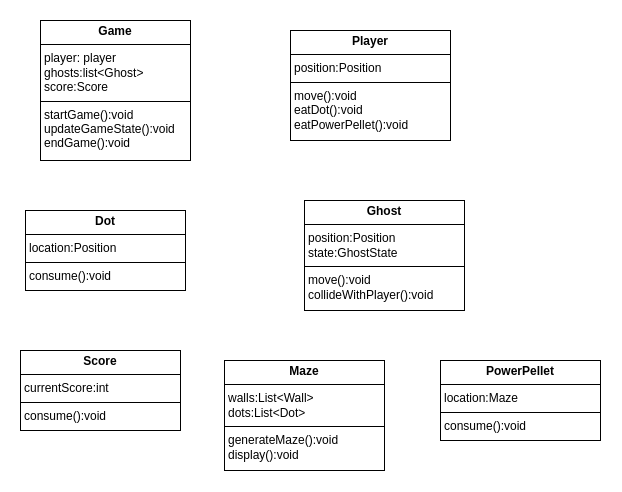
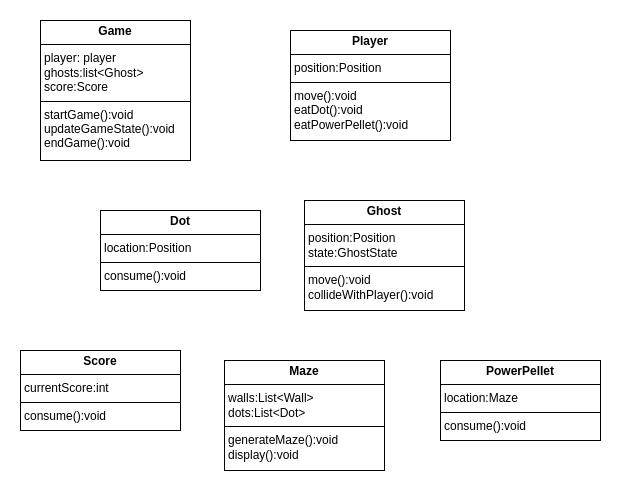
  <mxCell id="0" />
  <mxCell id="1" parent="0" />
  <mxCell id="2" value="&lt;p style=&quot;margin:0px;margin-top:4px;text-align:center;&quot;&gt;&lt;b&gt;Game&lt;/b&gt;&lt;/p&gt;&lt;hr size=&quot;1&quot; style=&quot;border-style:solid;&quot;&gt;&lt;p style=&quot;margin:0px;margin-left:4px;&quot;&gt;player: player&lt;/p&gt;&lt;p style=&quot;margin:0px;margin-left:4px;&quot;&gt;ghosts:list&amp;lt;Ghost&amp;gt;&lt;/p&gt;&lt;p style=&quot;margin:0px;margin-left:4px;&quot;&gt;score:Score&lt;/p&gt;&lt;hr size=&quot;1&quot; style=&quot;border-style:solid;&quot;&gt;&lt;p style=&quot;margin:0px;margin-left:4px;&quot;&gt;startGame():void&lt;/p&gt;&lt;p style=&quot;margin:0px;margin-left:4px;&quot;&gt;updateGameState():void&lt;/p&gt;&lt;p style=&quot;margin:0px;margin-left:4px;&quot;&gt;endGame():void&lt;/p&gt;" style="verticalAlign=top;align=left;overflow=fill;html=1;whiteSpace=wrap;" vertex="1" parent="1"><mxGeometry x="40" y="20" width="150" height="140" as="geometry" /></mxCell>
  <mxCell id="3" value="&lt;p style=&quot;margin:0px;margin-top:4px;text-align:center;&quot;&gt;&lt;b&gt;Player&lt;/b&gt;&lt;/p&gt;&lt;hr size=&quot;1&quot; style=&quot;border-style:solid;&quot;&gt;&lt;p style=&quot;margin:0px;margin-left:4px;&quot;&gt;position:Position&lt;/p&gt;&lt;hr size=&quot;1&quot; style=&quot;border-style:solid;&quot;&gt;&lt;p style=&quot;margin:0px;margin-left:4px;&quot;&gt;move():void&lt;/p&gt;&lt;p style=&quot;margin:0px;margin-left:4px;&quot;&gt;eatDot():void&lt;/p&gt;&lt;p style=&quot;margin:0px;margin-left:4px;&quot;&gt;eatPowerPellet():void&lt;/p&gt;&lt;p style=&quot;margin:0px;margin-left:4px;&quot;&gt;&lt;br&gt;&lt;/p&gt;&lt;p style=&quot;margin:0px;margin-left:4px;&quot;&gt;&lt;br&gt;&lt;/p&gt;" style="verticalAlign=top;align=left;overflow=fill;html=1;whiteSpace=wrap;" vertex="1" parent="1"><mxGeometry x="290" y="30" width="160" height="110" as="geometry" /></mxCell>
- <mxCell id="4" value="&lt;p style=&quot;margin:0px;margin-top:4px;text-align:center;&quot;&gt;&lt;b&gt;Dot&lt;/b&gt;&lt;/p&gt;&lt;hr size=&quot;1&quot; style=&quot;border-style:solid;&quot;&gt;&lt;p style=&quot;margin:0px;margin-left:4px;&quot;&gt;location:Position&lt;/p&gt;&lt;hr size=&quot;1&quot; style=&quot;border-style:solid;&quot;&gt;&lt;p style=&quot;margin:0px;margin-left:4px;&quot;&gt;consume():void&lt;/p&gt;" style="verticalAlign=top;align=left;overflow=fill;html=1;whiteSpace=wrap;" vertex="1" parent="1"><mxGeometry x="25" y="210" width="160" height="80" as="geometry" /></mxCell>
+ <mxCell id="4" value="&lt;p style=&quot;margin:0px;margin-top:4px;text-align:center;&quot;&gt;&lt;b&gt;Dot&lt;/b&gt;&lt;/p&gt;&lt;hr size=&quot;1&quot; style=&quot;border-style:solid;&quot;&gt;&lt;p style=&quot;margin:0px;margin-left:4px;&quot;&gt;location:Position&lt;/p&gt;&lt;hr size=&quot;1&quot; style=&quot;border-style:solid;&quot;&gt;&lt;p style=&quot;margin:0px;margin-left:4px;&quot;&gt;consume():void&lt;/p&gt;" style="verticalAlign=top;align=left;overflow=fill;html=1;whiteSpace=wrap;" vertex="1" parent="1"><mxGeometry x="100" y="210" width="160" height="80" as="geometry" /></mxCell>
  <mxCell id="5" value="&lt;p style=&quot;margin:0px;margin-top:4px;text-align:center;&quot;&gt;&lt;b&gt;Ghost&lt;/b&gt;&lt;/p&gt;&lt;hr size=&quot;1&quot; style=&quot;border-style:solid;&quot;&gt;&lt;p style=&quot;margin:0px;margin-left:4px;&quot;&gt;position:Position&lt;/p&gt;&lt;p style=&quot;margin:0px;margin-left:4px;&quot;&gt;state:GhostState&lt;/p&gt;&lt;hr size=&quot;1&quot; style=&quot;border-style:solid;&quot;&gt;&lt;p style=&quot;margin:0px;margin-left:4px;&quot;&gt;move():void&lt;/p&gt;&lt;p style=&quot;margin:0px;margin-left:4px;&quot;&gt;collideWithPlayer():void&lt;/p&gt;&lt;p style=&quot;margin:0px;margin-left:4px;&quot;&gt;&lt;br&gt;&lt;/p&gt;" style="verticalAlign=top;align=left;overflow=fill;html=1;whiteSpace=wrap;" vertex="1" parent="1"><mxGeometry x="304" y="200" width="160" height="110" as="geometry" /></mxCell>
  <mxCell id="6" value="&lt;p style=&quot;margin:0px;margin-top:4px;text-align:center;&quot;&gt;&lt;b&gt;Score&lt;/b&gt;&lt;/p&gt;&lt;hr size=&quot;1&quot; style=&quot;border-style:solid;&quot;&gt;&lt;p style=&quot;margin:0px;margin-left:4px;&quot;&gt;currentScore:int&lt;/p&gt;&lt;hr size=&quot;1&quot; style=&quot;border-style:solid;&quot;&gt;&lt;p style=&quot;margin:0px;margin-left:4px;&quot;&gt;consume():void&lt;/p&gt;" style="verticalAlign=top;align=left;overflow=fill;html=1;whiteSpace=wrap;" vertex="1" parent="1"><mxGeometry x="20" y="350" width="160" height="80" as="geometry" /></mxCell>
  <mxCell id="7" value="&lt;p style=&quot;margin:0px;margin-top:4px;text-align:center;&quot;&gt;&lt;b&gt;Maze&lt;/b&gt;&lt;/p&gt;&lt;hr size=&quot;1&quot; style=&quot;border-style:solid;&quot;&gt;&lt;p style=&quot;margin:0px;margin-left:4px;&quot;&gt;walls:List&amp;lt;Wall&amp;gt;&lt;/p&gt;&lt;p style=&quot;margin:0px;margin-left:4px;&quot;&gt;dots:List&amp;lt;Dot&amp;gt;&lt;/p&gt;&lt;hr size=&quot;1&quot; style=&quot;border-style:solid;&quot;&gt;&lt;p style=&quot;margin:0px;margin-left:4px;&quot;&gt;generateMaze():void&lt;/p&gt;&lt;p style=&quot;margin:0px;margin-left:4px;&quot;&gt;display():void&lt;/p&gt;" style="verticalAlign=top;align=left;overflow=fill;html=1;whiteSpace=wrap;" vertex="1" parent="1"><mxGeometry x="224" y="360" width="160" height="110" as="geometry" /></mxCell>
  <mxCell id="8" value="&lt;p style=&quot;margin:0px;margin-top:4px;text-align:center;&quot;&gt;&lt;b&gt;PowerPellet&lt;/b&gt;&lt;/p&gt;&lt;hr size=&quot;1&quot; style=&quot;border-style:solid;&quot;&gt;&lt;p style=&quot;margin:0px;margin-left:4px;&quot;&gt;location:Maze&lt;/p&gt;&lt;hr size=&quot;1&quot; style=&quot;border-style:solid;&quot;&gt;&lt;p style=&quot;margin:0px;margin-left:4px;&quot;&gt;consume():void&lt;/p&gt;" style="verticalAlign=top;align=left;overflow=fill;html=1;whiteSpace=wrap;" vertex="1" parent="1"><mxGeometry x="440" y="360" width="160" height="80" as="geometry" /></mxCell>
  <mxCell id="9" style="edgeStyle=orthogonalEdgeStyle;rounded=0;orthogonalLoop=1;jettySize=auto;html=1;exitX=0.5;exitY=1;exitDx=0;exitDy=0;" edge="1" parent="1" source="8" target="8"><mxGeometry relative="1" as="geometry" /></mxCell>
